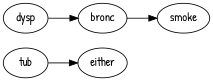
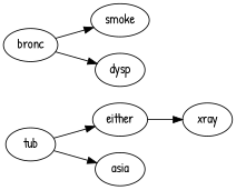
  digraph {
    fontname="Patrick Hand"
    rankdir=LR
    node [fontname="Patrick Hand"]
    edge [fontname="Patrick Hand"]
    either
+   xray
    bronc
    smoke
    dysp
    tub
+   asia
+   either -> xray
    bronc -> smoke
-   dysp -> bronc
+   bronc -> dysp
    tub -> either
+   tub -> asia
  }
